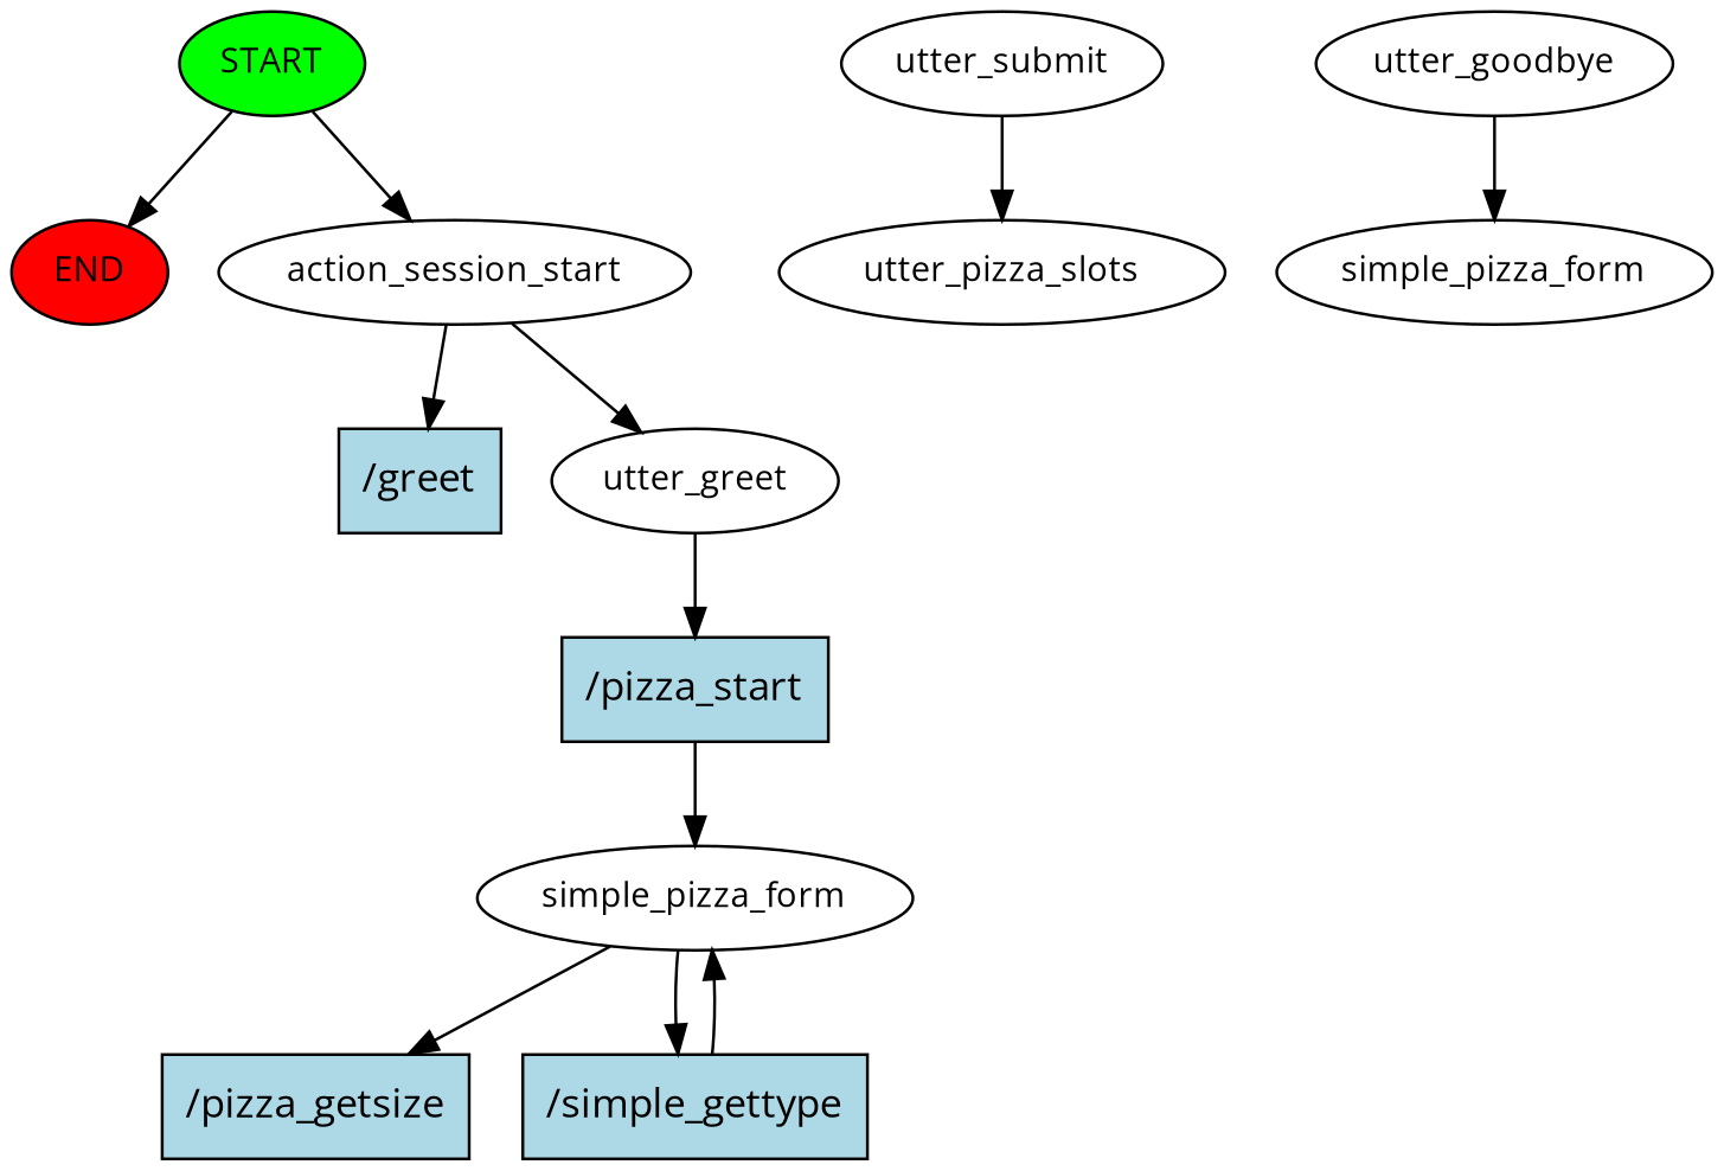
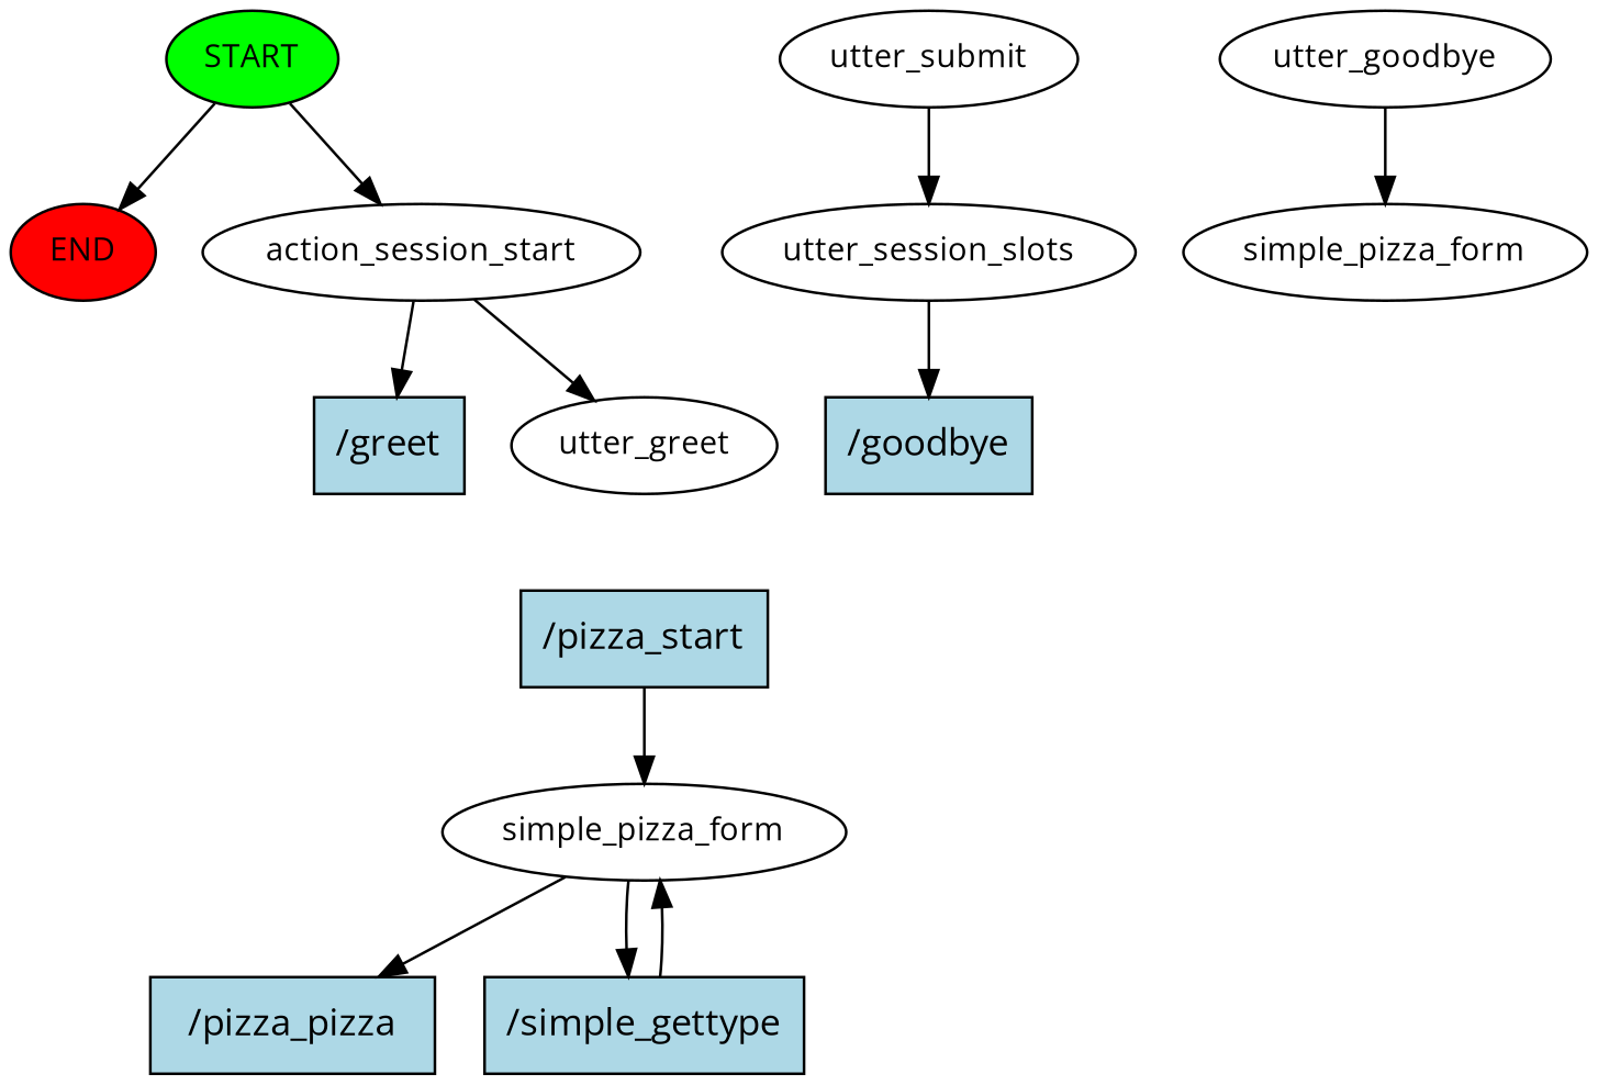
  digraph {
    fontname="Open Sans"
    node [fontname="Open Sans" fontsize=12]
    edge [fontname="Open Sans"]
    n1 [fillcolor=green label=START style=filled]
    n2 [fillcolor=red label=END style=filled]
    n3 [label=action_session_start]
    n4 [fillcolor=lightblue label="/greet" shape=rect style=filled fontsize=""]
    n5 [label=utter_greet]
    n6 [fillcolor=lightblue label="/pizza_start" shape=rect style=filled fontsize=""]
    n7 [label=simple_pizza_form]
-   n8 [fillcolor=lightblue label="/pizza_getsize" shape=rect style=filled fontsize=""]
+   n8 [fillcolor=lightblue label="/pizza_pizza" shape=rect style=filled fontsize=""]
    n9 [fillcolor=lightblue label="/simple_gettype" shape=rect style=filled fontsize=""]
    n10 [label=utter_submit]
-   n11 [label=utter_pizza_slots]
+   n11 [label=utter_session_slots]
+   n12 [fillcolor=lightblue label="/goodbye" shape=rect style=filled fontsize=""]
    n13 [label=utter_goodbye]
    n14 [label=simple_pizza_form]
    n1 -> n2
    n1 -> n3
    n3 -> n4
    n3 -> n5
-   n5 -> n6
    n6 -> n7
    n7 -> n8
    n7 -> n9
    n9 -> n7
    n10 -> n11
+   n11 -> n12
    n13 -> n14
  }
